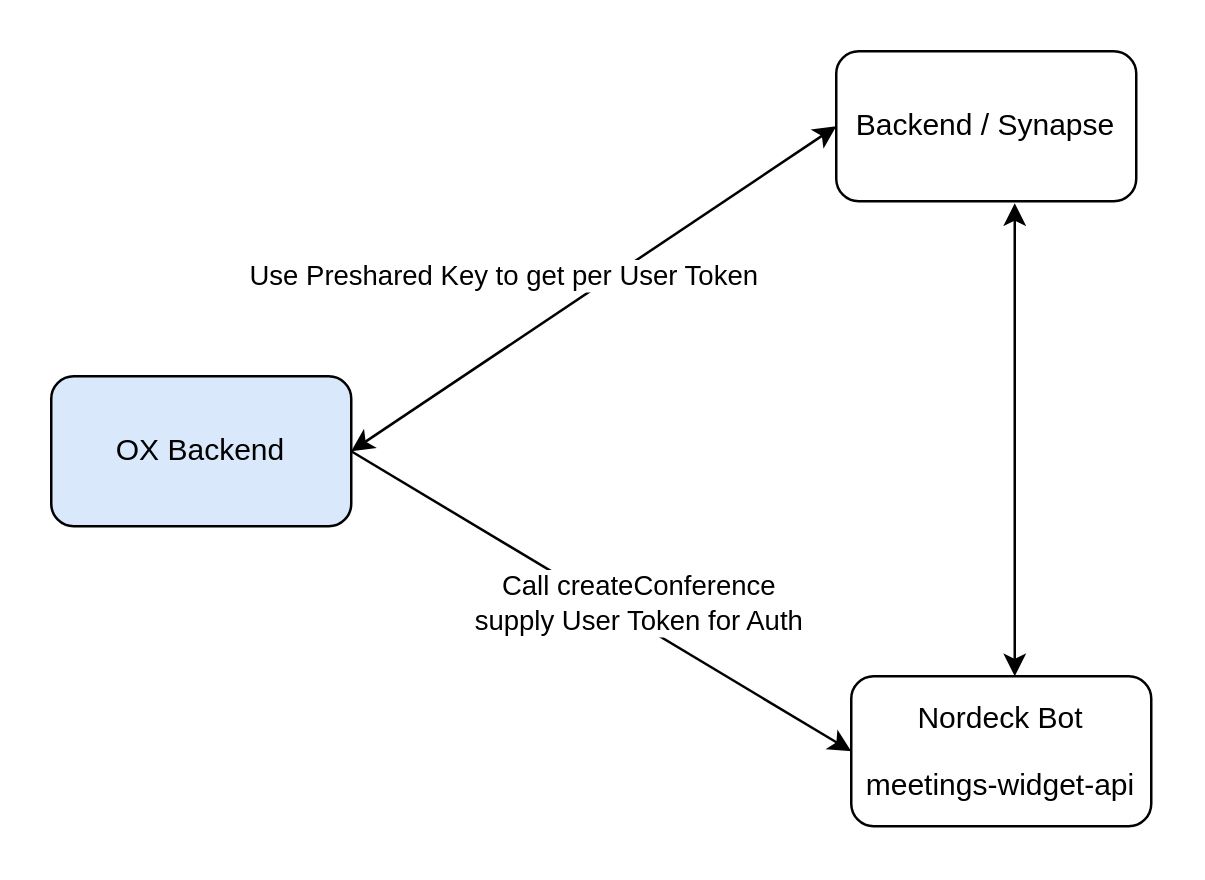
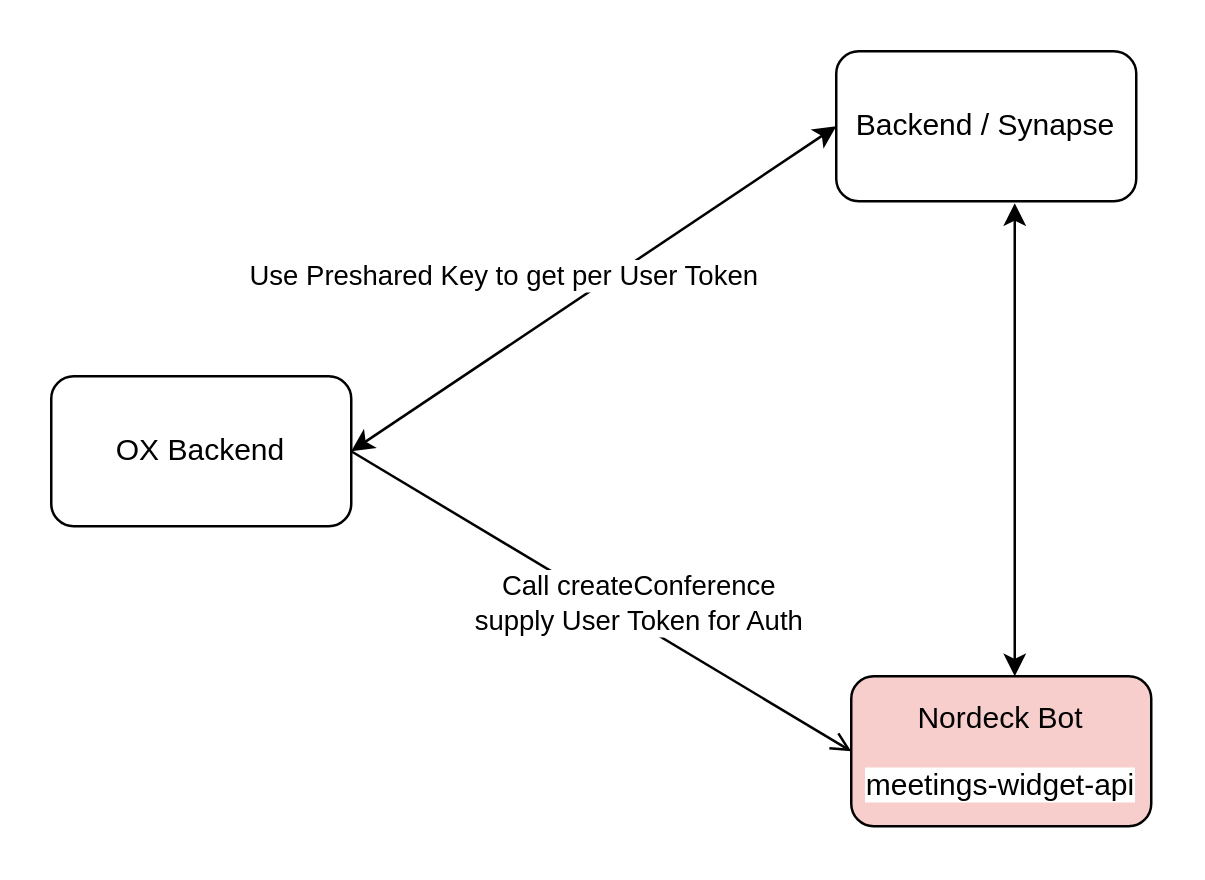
  <mxCell id="0" />
  <mxCell id="1" parent="0" />
- <mxCell id="2" value="OX Backend" style="rounded=1;whiteSpace=wrap;html=1;fillColor=#dae8fc;" parent="1" vertex="1"><mxGeometry x="20" y="150" width="120" height="60" as="geometry" /></mxCell>
+ <mxCell id="2" value="OX Backend" style="rounded=1;whiteSpace=wrap;html=1;" parent="1" vertex="1"><mxGeometry x="20" y="150" width="120" height="60" as="geometry" /></mxCell>
  <mxCell id="3" value="Backend / Synapse" style="rounded=1;whiteSpace=wrap;html=1;" parent="1" vertex="1"><mxGeometry x="334" y="20" width="120" height="60" as="geometry" /></mxCell>
- <mxCell id="4" value="&lt;p&gt;Nordeck Bot&lt;/p&gt;&lt;p&gt;&lt;span style=&quot;background-color: rgb(255 , 255 , 255)&quot;&gt;&lt;font style=&quot;font-size: 12px&quot;&gt;meetings-widget-api&lt;/font&gt;&lt;/span&gt;&lt;/p&gt;" style="rounded=1;whiteSpace=wrap;html=1;" parent="1" vertex="1"><mxGeometry x="340" y="270" width="120" height="60" as="geometry" /></mxCell>
+ <mxCell id="4" value="&lt;p&gt;Nordeck Bot&lt;/p&gt;&lt;p&gt;&lt;span style=&quot;background-color: rgb(255 , 255 , 255)&quot;&gt;&lt;font style=&quot;font-size: 12px&quot;&gt;meetings-widget-api&lt;/font&gt;&lt;/span&gt;&lt;/p&gt;" style="rounded=1;whiteSpace=wrap;html=1;fillColor=#f8cecc;" parent="1" vertex="1"><mxGeometry x="340" y="270" width="120" height="60" as="geometry" /></mxCell>
  <mxCell id="5" value="" style="endArrow=classic;startArrow=classic;html=1;rounded=0;fontColor=#000000;exitX=1;exitY=0.5;exitDx=0;exitDy=0;entryX=0;entryY=0.5;entryDx=0;entryDy=0;" parent="1" source="2" target="3" edge="1"><mxGeometry width="50" height="50" relative="1" as="geometry"><mxPoint x="240" y="400" as="sourcePoint" /><mxPoint x="290" y="350" as="targetPoint" /></mxGeometry></mxCell>
  <mxCell id="6" value="Use Preshared Key to get per User Token" style="edgeLabel;html=1;align=center;verticalAlign=middle;resizable=0;points=[];fontColor=#000000;" parent="5" vertex="1" connectable="0"><mxGeometry x="-0.102" y="2" relative="1" as="geometry"><mxPoint x="-26" y="-10" as="offset" /></mxGeometry></mxCell>
- <mxCell id="7" value="" style="endArrow=classic;html=1;rounded=0;fontColor=#000000;entryX=0;entryY=0.5;entryDx=0;entryDy=0;exitX=1;exitY=0.5;exitDx=0;exitDy=0;" parent="1" source="2" target="4" edge="1"><mxGeometry width="50" height="50" relative="1" as="geometry"><mxPoint x="240" y="400" as="sourcePoint" /><mxPoint x="290" y="350" as="targetPoint" /><Array as="points" /></mxGeometry></mxCell>
+ <mxCell id="7" value="" style="endArrow=open;html=1;rounded=0;fontColor=#000000;entryX=0;entryY=0.5;entryDx=0;entryDy=0;exitX=1;exitY=0.5;exitDx=0;exitDy=0;" parent="1" source="2" target="4" edge="1"><mxGeometry width="50" height="50" relative="1" as="geometry"><mxPoint x="240" y="400" as="sourcePoint" /><mxPoint x="290" y="350" as="targetPoint" /><Array as="points" /></mxGeometry></mxCell>
  <mxCell id="8" value="Call createConference&lt;br&gt;supply User Token for Auth" style="edgeLabel;html=1;align=center;verticalAlign=middle;resizable=0;points=[];fontColor=#000000;" parent="7" vertex="1" connectable="0"><mxGeometry x="-0.112" relative="1" as="geometry"><mxPoint x="25" y="7" as="offset" /></mxGeometry></mxCell>
  <mxCell id="9" style="edgeStyle=orthogonalEdgeStyle;rounded=0;orthogonalLoop=1;jettySize=auto;html=1;exitX=0.5;exitY=1;exitDx=0;exitDy=0;fontFamily=Helvetica;fontColor=#000000;" parent="1" source="4" target="4" edge="1"><mxGeometry relative="1" as="geometry" /></mxCell>
  <mxCell id="10" value="" style="endArrow=classic;startArrow=classic;html=1;rounded=0;fontFamily=Helvetica;fontSize=12;fontColor=#000000;entryX=0.595;entryY=1.013;entryDx=0;entryDy=0;entryPerimeter=0;exitX=0.545;exitY=0;exitDx=0;exitDy=0;exitPerimeter=0;" parent="1" source="4" target="3" edge="1"><mxGeometry width="50" height="50" relative="1" as="geometry"><mxPoint x="170" y="200" as="sourcePoint" /><mxPoint x="220" y="150" as="targetPoint" /></mxGeometry></mxCell>
